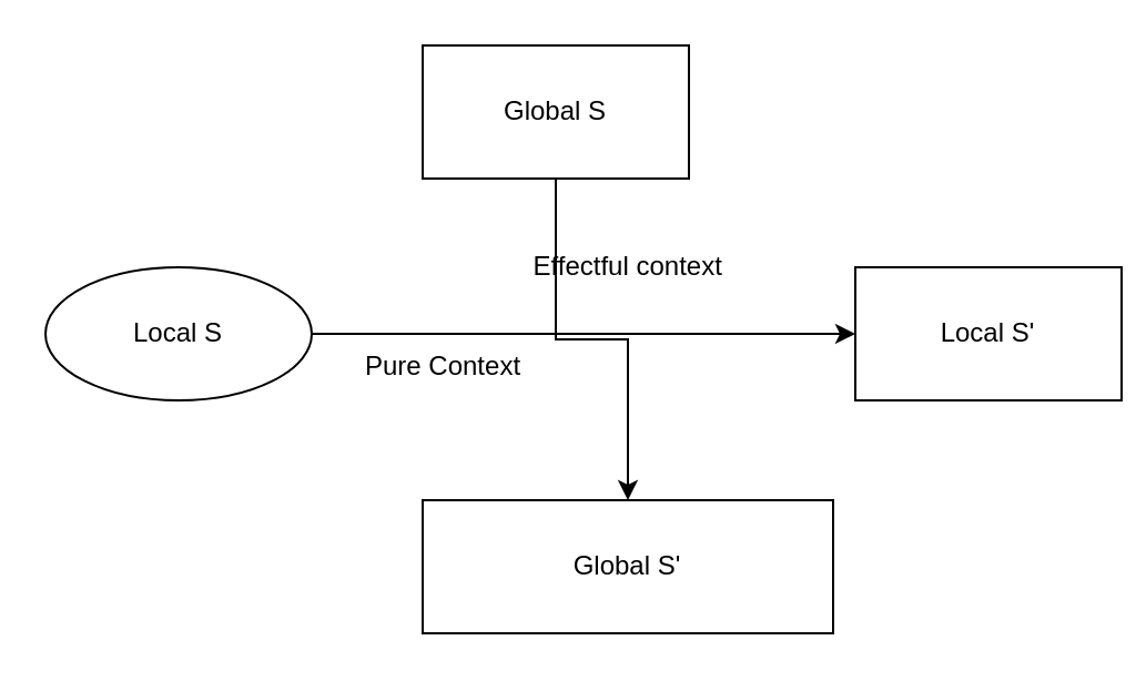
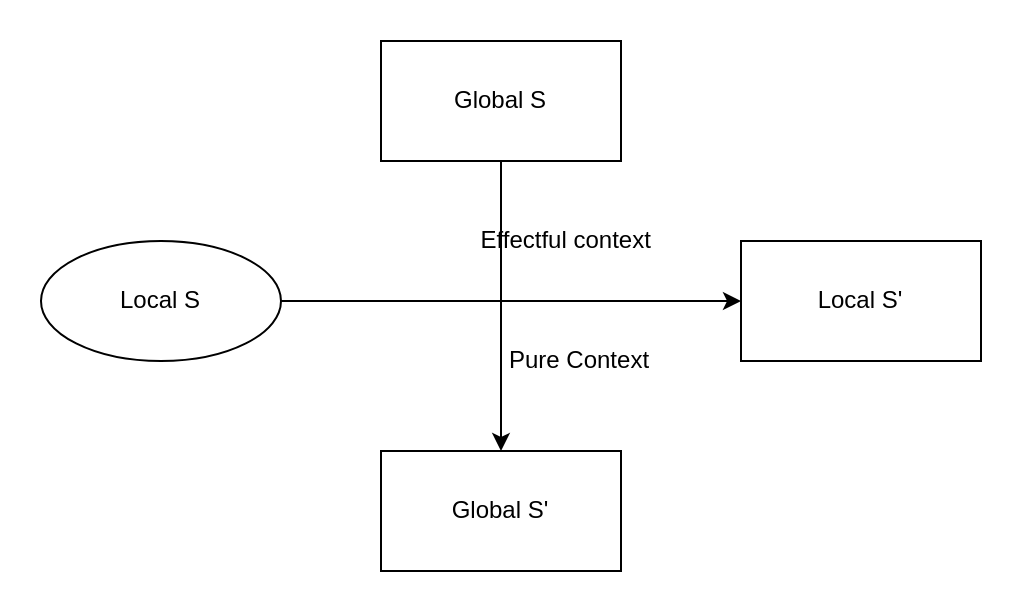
  <mxCell id="0" />
  <mxCell id="1" parent="0" />
  <mxCell id="2" style="edgeStyle=orthogonalEdgeStyle;rounded=0;orthogonalLoop=1;jettySize=auto;html=1;exitX=1;exitY=0.5;exitDx=0;exitDy=0;entryX=0;entryY=0.5;entryDx=0;entryDy=0;" edge="1" parent="1" source="3" target="4"><mxGeometry relative="1" as="geometry" /></mxCell>
  <mxCell id="3" value="Local S" style="ellipse;whiteSpace=wrap;html=1;" vertex="1" parent="1"><mxGeometry x="20" y="120" width="120" height="60" as="geometry" /></mxCell>
- <mxCell id="4" value="Local S'" style="rounded=0;whiteSpace=wrap;html=1;" vertex="1" parent="1"><mxGeometry x="385" y="120" width="120" height="60" as="geometry" /></mxCell>
+ <mxCell id="4" value="Local S'" style="rounded=0;whiteSpace=wrap;html=1;" vertex="1" parent="1"><mxGeometry x="370" y="120" width="120" height="60" as="geometry" /></mxCell>
  <mxCell id="5" style="edgeStyle=orthogonalEdgeStyle;rounded=0;orthogonalLoop=1;jettySize=auto;html=1;exitX=0.5;exitY=1;exitDx=0;exitDy=0;entryX=0.5;entryY=0;entryDx=0;entryDy=0;" edge="1" parent="1" source="6" target="7"><mxGeometry relative="1" as="geometry" /></mxCell>
  <mxCell id="6" value="Global S" style="rounded=0;whiteSpace=wrap;html=1;" vertex="1" parent="1"><mxGeometry x="190" y="20" width="120" height="60" as="geometry" /></mxCell>
- <mxCell id="7" value="Global S'" style="rounded=0;whiteSpace=wrap;html=1;" vertex="1" parent="1"><mxGeometry x="190" y="225" width="185" height="60" as="geometry" /></mxCell>
+ <mxCell id="7" value="Global S'" style="rounded=0;whiteSpace=wrap;html=1;" vertex="1" parent="1"><mxGeometry x="190" y="225" width="120" height="60" as="geometry" /></mxCell>
  <mxCell id="8" value="Effectful context&amp;nbsp;" style="text;html=1;align=center;verticalAlign=middle;resizable=0;points=[];autosize=1;strokeColor=none;fillColor=none;" vertex="1" parent="1"><mxGeometry x="229" y="105" width="110" height="30" as="geometry" /></mxCell>
- <mxCell id="9" value="Pure Context" style="text;html=1;align=center;verticalAlign=middle;resizable=0;points=[];autosize=1;strokeColor=none;fillColor=none;" vertex="1" parent="1"><mxGeometry x="154" y="150" width="90" height="30" as="geometry" /></mxCell>
+ <mxCell id="9" value="Pure Context" style="text;html=1;align=center;verticalAlign=middle;resizable=0;points=[];autosize=1;strokeColor=none;fillColor=none;" vertex="1" parent="1"><mxGeometry x="244" y="165" width="90" height="30" as="geometry" /></mxCell>
